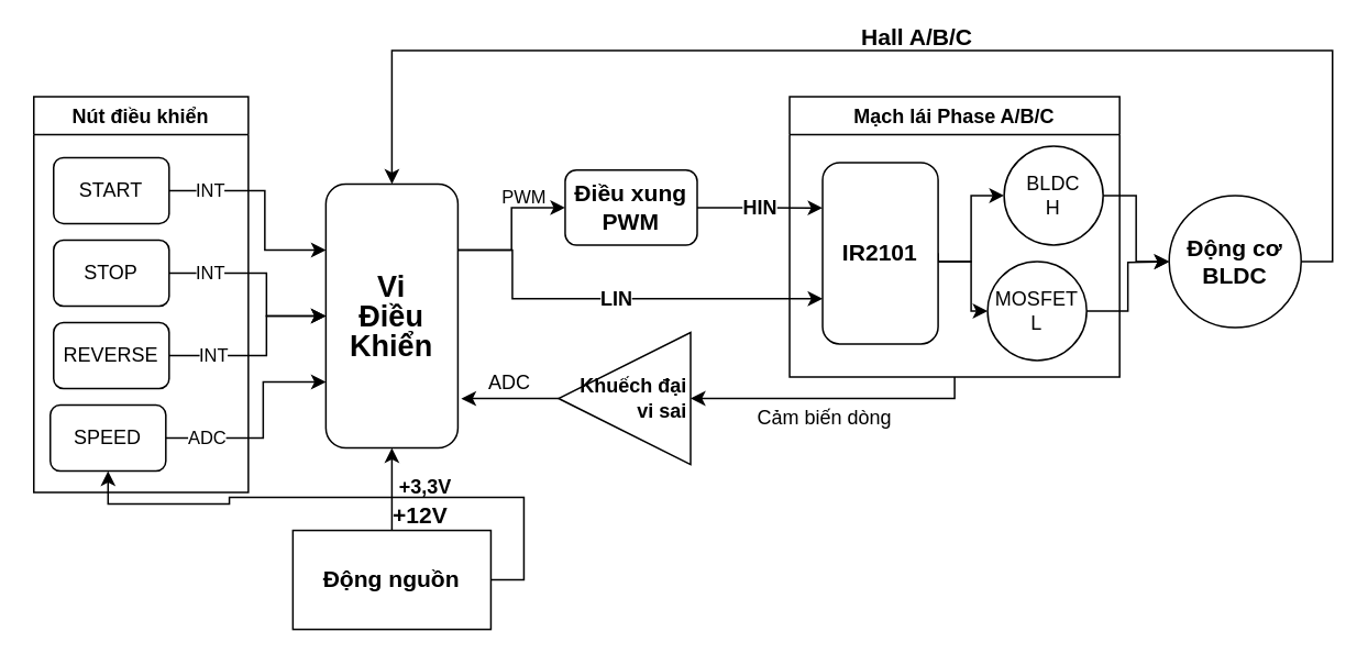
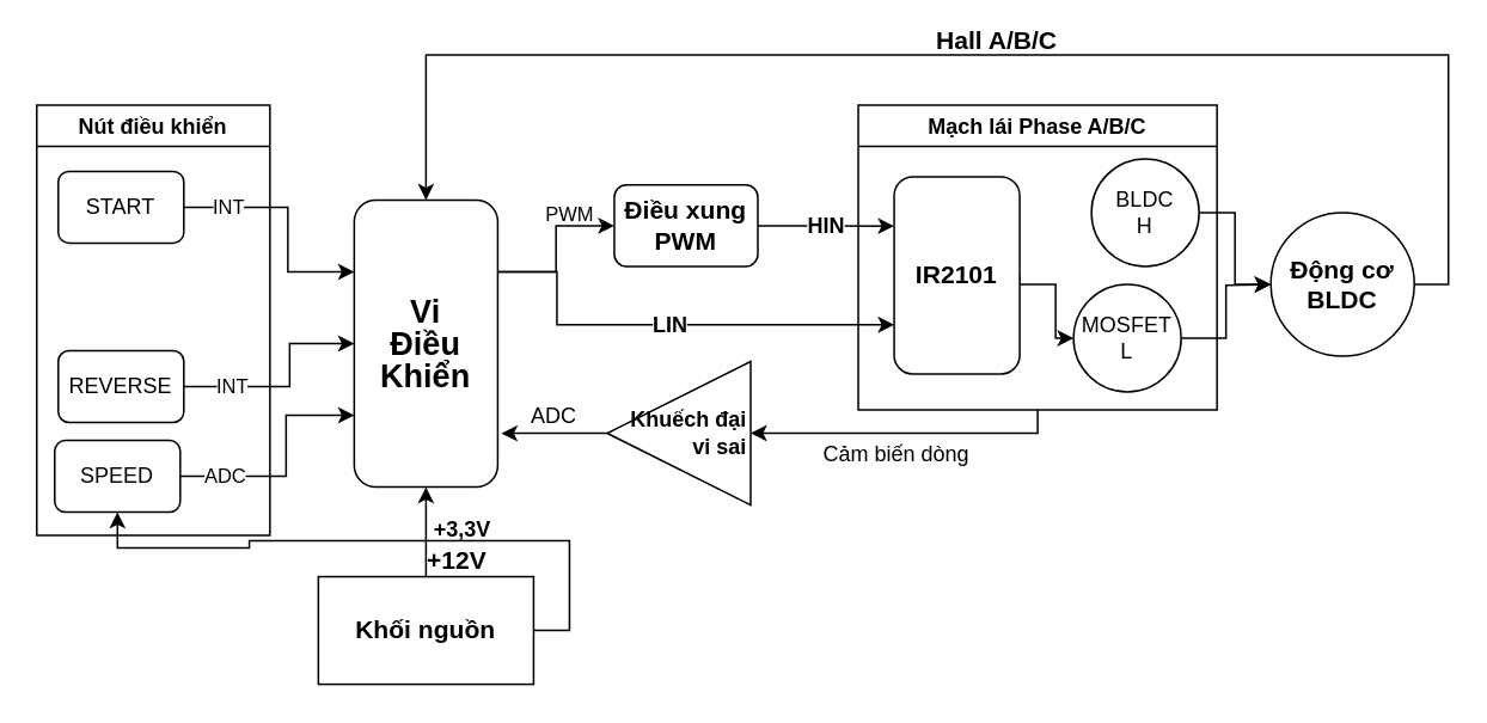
  <mxCell id="0" />
  <mxCell id="1" parent="0" />
  <mxCell id="2" value="PWM" style="edgeStyle=orthogonalEdgeStyle;rounded=0;orthogonalLoop=1;jettySize=auto;html=1;exitX=1;exitY=0.25;exitDx=0;exitDy=0;labelBackgroundColor=none;" edge="1" parent="1" source="4" target="23"><mxGeometry x="0.449" y="6" relative="1" as="geometry"><mxPoint as="offset" /></mxGeometry></mxCell>
  <mxCell id="3" value="&lt;b&gt;&lt;font style=&quot;font-size: 12px&quot;&gt;LIN&lt;/font&gt;&lt;/b&gt;" style="edgeStyle=orthogonalEdgeStyle;rounded=0;orthogonalLoop=1;jettySize=auto;html=1;exitX=1;exitY=0.25;exitDx=0;exitDy=0;entryX=0;entryY=0.75;entryDx=0;entryDy=0;" edge="1" parent="1" source="4" target="17"><mxGeometry relative="1" as="geometry"><Array as="points"><mxPoint x="310" y="141" /><mxPoint x="310" y="171" /></Array></mxGeometry></mxCell>
  <mxCell id="4" value="&lt;h2 style=&quot;line-height: 1&quot;&gt;Vi&lt;br&gt;Điều&lt;br&gt;Khiển&lt;/h2&gt;" style="rounded=1;whiteSpace=wrap;html=1;" parent="1" vertex="1"><mxGeometry x="197" y="101" width="80" height="160" as="geometry" /></mxCell>
  <mxCell id="5" value="INT" style="edgeStyle=orthogonalEdgeStyle;rounded=0;orthogonalLoop=1;jettySize=auto;html=1;exitX=1;exitY=0.5;exitDx=0;exitDy=0;entryX=0;entryY=0.25;entryDx=0;entryDy=0;" parent="1" source="31" target="4" edge="1"><mxGeometry x="-0.614" relative="1" as="geometry"><mxPoint as="offset" /><mxPoint x="127" y="107.5" as="sourcePoint" /><Array as="points"><mxPoint x="160" y="105" /><mxPoint x="160" y="141" /></Array></mxGeometry></mxCell>
- <mxCell id="6" value="INT" style="edgeStyle=orthogonalEdgeStyle;rounded=0;orthogonalLoop=1;jettySize=auto;html=1;exitX=1;exitY=0.5;exitDx=0;exitDy=0;entryX=0;entryY=0.5;entryDx=0;entryDy=0;" parent="1" source="30" target="4" edge="1"><mxGeometry x="-0.581" relative="1" as="geometry"><mxPoint x="197" y="141" as="targetPoint" /><mxPoint as="offset" /><mxPoint x="127" y="155.5" as="sourcePoint" /><Array as="points"><mxPoint x="161" y="155" /><mxPoint x="161" y="181" /></Array></mxGeometry></mxCell>
  <mxCell id="7" value="INT" style="edgeStyle=orthogonalEdgeStyle;rounded=0;orthogonalLoop=1;jettySize=auto;html=1;exitX=1;exitY=0.5;exitDx=0;exitDy=0;entryX=0;entryY=0.5;entryDx=0;entryDy=0;fontSize=11;" parent="1" source="29" target="4" edge="1"><mxGeometry x="-0.543" relative="1" as="geometry"><mxPoint as="offset" /><mxPoint x="127" y="203.5" as="sourcePoint" /><Array as="points"><mxPoint x="161" y="205" /><mxPoint x="161" y="181" /></Array></mxGeometry></mxCell>
  <mxCell id="8" value="ADC" style="edgeStyle=orthogonalEdgeStyle;rounded=0;orthogonalLoop=1;jettySize=auto;html=1;entryX=0;entryY=0.75;entryDx=0;entryDy=0;fontSize=11;exitX=1;exitY=0.5;exitDx=0;exitDy=0;" parent="1" source="28" target="4" edge="1"><mxGeometry x="-0.614" relative="1" as="geometry"><mxPoint as="offset" /><mxPoint x="127" y="254.5" as="sourcePoint" /><Array as="points"><mxPoint x="159" y="255" /><mxPoint x="159" y="221" /></Array></mxGeometry></mxCell>
  <mxCell id="9" value="&lt;h3&gt;Hall A/B/C&lt;/h3&gt;" style="edgeStyle=orthogonalEdgeStyle;rounded=0;orthogonalLoop=1;jettySize=auto;entryX=0.5;entryY=0;entryDx=0;entryDy=0;fontSize=12;html=1;fontColor=default;labelBackgroundColor=none;exitX=1;exitY=0.5;exitDx=0;exitDy=0;" parent="1" source="10" target="4" edge="1"><mxGeometry y="-8" relative="1" as="geometry"><Array as="points"><mxPoint x="807" y="148" /><mxPoint x="807" y="20" /><mxPoint x="237" y="20" /></Array><mxPoint as="offset" /></mxGeometry></mxCell>
  <mxCell id="10" value="&lt;h3&gt;Động cơ&lt;br&gt;BLDC&lt;/h3&gt;" style="ellipse;whiteSpace=wrap;html=1;aspect=fixed;" parent="1" vertex="1"><mxGeometry x="708" y="108" width="80" height="80" as="geometry" /></mxCell>
  <mxCell id="11" value="&lt;b&gt;&lt;font style=&quot;font-size: 14px&quot;&gt;+12V&lt;/font&gt;&lt;/b&gt;" style="edgeStyle=orthogonalEdgeStyle;rounded=0;orthogonalLoop=1;jettySize=auto;html=1;exitX=1;exitY=0.5;exitDx=0;exitDy=0;fontSize=12;labelBackgroundColor=none;" edge="1" parent="1" source="12" target="28"><mxGeometry x="-0.229" y="11" relative="1" as="geometry"><mxPoint x="585" y="258" as="targetPoint" /><mxPoint as="offset" /></mxGeometry></mxCell>
- <mxCell id="12" value="&lt;h3&gt;Động nguồn&lt;/h3&gt;" style="rounded=0;whiteSpace=wrap;html=1;" parent="1" vertex="1"><mxGeometry x="177" y="311" width="120" height="60" as="geometry" /></mxCell>
+ <mxCell id="12" value="&lt;h3&gt;Khối nguồn&lt;/h3&gt;" style="rounded=0;whiteSpace=wrap;html=1;" parent="1" vertex="1"><mxGeometry x="177" y="311" width="120" height="60" as="geometry" /></mxCell>
  <mxCell id="13" value="Cảm biến dòng" style="edgeStyle=orthogonalEdgeStyle;rounded=0;orthogonalLoop=1;jettySize=auto;html=1;entryX=0;entryY=0.5;entryDx=0;entryDy=0;labelBackgroundColor=none;fontSize=12;exitX=0.5;exitY=1;exitDx=0;exitDy=0;" edge="1" parent="1" source="14" target="25"><mxGeometry x="0.064" y="12" relative="1" as="geometry"><Array as="points"><mxPoint x="578" y="231" /></Array><mxPoint as="offset" /></mxGeometry></mxCell>
  <mxCell id="14" value="Mạch lái Phase A/B/C" style="swimlane;startSize=23;" parent="1" vertex="1"><mxGeometry x="478" y="48" width="200" height="170" as="geometry" /></mxCell>
- <mxCell id="15" style="edgeStyle=orthogonalEdgeStyle;rounded=0;orthogonalLoop=1;jettySize=auto;html=1;exitX=1;exitY=0.5;exitDx=0;exitDy=0;entryX=0;entryY=0.5;entryDx=0;entryDy=0;" parent="14" source="17" target="18" edge="1"><mxGeometry relative="1" as="geometry"><Array as="points"><mxPoint x="110" y="100" /><mxPoint x="110" y="60" /></Array></mxGeometry></mxCell>
  <mxCell id="16" style="edgeStyle=orthogonalEdgeStyle;rounded=0;orthogonalLoop=1;jettySize=auto;html=1;exitX=1;exitY=0.5;exitDx=0;exitDy=0;entryX=0;entryY=0.5;entryDx=0;entryDy=0;" parent="14" source="17" target="19" edge="1"><mxGeometry relative="1" as="geometry"><Array as="points"><mxPoint x="110" y="100" /><mxPoint x="110" y="130" /></Array></mxGeometry></mxCell>
  <mxCell id="17" value="&lt;h3&gt;IR2101&lt;/h3&gt;" style="rounded=1;whiteSpace=wrap;html=1;" parent="14" vertex="1"><mxGeometry x="20" y="40" width="70" height="110" as="geometry" /></mxCell>
  <mxCell id="18" value="BLDC&lt;br&gt;H" style="ellipse;whiteSpace=wrap;html=1;aspect=fixed;" parent="14" vertex="1"><mxGeometry x="130" y="30" width="60" height="60" as="geometry" /></mxCell>
  <mxCell id="19" value="MOSFET&lt;br&gt;L" style="ellipse;whiteSpace=wrap;html=1;aspect=fixed;" parent="14" vertex="1"><mxGeometry x="120" y="100" width="60" height="60" as="geometry" /></mxCell>
  <mxCell id="20" style="edgeStyle=orthogonalEdgeStyle;rounded=0;orthogonalLoop=1;jettySize=auto;html=1;entryX=0;entryY=0.5;entryDx=0;entryDy=0;" parent="1" source="18" target="10" edge="1"><mxGeometry relative="1" as="geometry" /></mxCell>
  <mxCell id="21" style="edgeStyle=orthogonalEdgeStyle;rounded=0;orthogonalLoop=1;jettySize=auto;html=1;" parent="1" source="19" edge="1"><mxGeometry relative="1" as="geometry"><mxPoint x="708" y="148" as="targetPoint" /></mxGeometry></mxCell>
  <mxCell id="22" value="HIN" style="edgeStyle=orthogonalEdgeStyle;rounded=0;orthogonalLoop=1;jettySize=auto;html=1;entryX=0;entryY=0.25;entryDx=0;entryDy=0;fontSize=12;fontStyle=1" parent="1" source="23" target="17" edge="1"><mxGeometry relative="1" as="geometry" /></mxCell>
  <mxCell id="23" value="&lt;h3&gt;Điều xung PWM&lt;/h3&gt;" style="rounded=1;whiteSpace=wrap;html=1;" parent="1" vertex="1"><mxGeometry x="342" y="92.5" width="80" height="45.5" as="geometry" /></mxCell>
  <mxCell id="24" value="ADC" style="edgeStyle=orthogonalEdgeStyle;rounded=0;orthogonalLoop=1;jettySize=auto;html=1;exitX=1;exitY=0.5;exitDx=0;exitDy=0;entryX=1.025;entryY=0.813;entryDx=0;entryDy=0;entryPerimeter=0;labelBackgroundColor=none;fontSize=12;" edge="1" parent="1" source="25" target="4"><mxGeometry x="0.032" y="-9" relative="1" as="geometry"><mxPoint as="offset" /></mxGeometry></mxCell>
  <mxCell id="25" value="&lt;b&gt;Khuếch đại&lt;br&gt;vi sai&lt;/b&gt;" style="triangle;whiteSpace=wrap;html=1;fontSize=12;direction=west;align=right;" vertex="1" parent="1"><mxGeometry x="338" y="191" width="80" height="80" as="geometry" /></mxCell>
  <mxCell id="26" value="&lt;h3 style=&quot;font-size: 12px&quot;&gt;+3,3V&lt;/h3&gt;" style="edgeStyle=orthogonalEdgeStyle;rounded=0;orthogonalLoop=1;jettySize=auto;html=1;exitX=0.5;exitY=0;exitDx=0;exitDy=0;entryX=0.5;entryY=1;entryDx=0;entryDy=0;verticalAlign=middle;horizontal=1;labelBackgroundColor=none;fontSize=11;" edge="1" parent="1" source="12" target="4"><mxGeometry x="0.04" y="-20" relative="1" as="geometry"><mxPoint as="offset" /><mxPoint x="227" y="441" as="sourcePoint" /><mxPoint x="227" y="391" as="targetPoint" /></mxGeometry></mxCell>
  <mxCell id="27" value="Nút điều khiển" style="swimlane;" vertex="1" parent="1"><mxGeometry x="20" y="48" width="130" height="240" as="geometry"><mxRectangle x="14" y="252" width="110" height="23" as="alternateBounds" /></mxGeometry></mxCell>
  <mxCell id="28" value="SPEED" style="rounded=1;whiteSpace=wrap;html=1;" vertex="1" parent="27"><mxGeometry x="10" y="187" width="70" height="40" as="geometry" /></mxCell>
  <mxCell id="29" value="REVERSE" style="rounded=1;whiteSpace=wrap;html=1;" vertex="1" parent="27"><mxGeometry x="12" y="137" width="70" height="40" as="geometry" /></mxCell>
- <mxCell id="30" value="STOP" style="rounded=1;whiteSpace=wrap;html=1;" vertex="1" parent="27"><mxGeometry x="12" y="87" width="70" height="40" as="geometry" /></mxCell>
  <mxCell id="31" value="START" style="rounded=1;whiteSpace=wrap;html=1;" vertex="1" parent="27"><mxGeometry x="12" y="37" width="70" height="40" as="geometry" /></mxCell>
